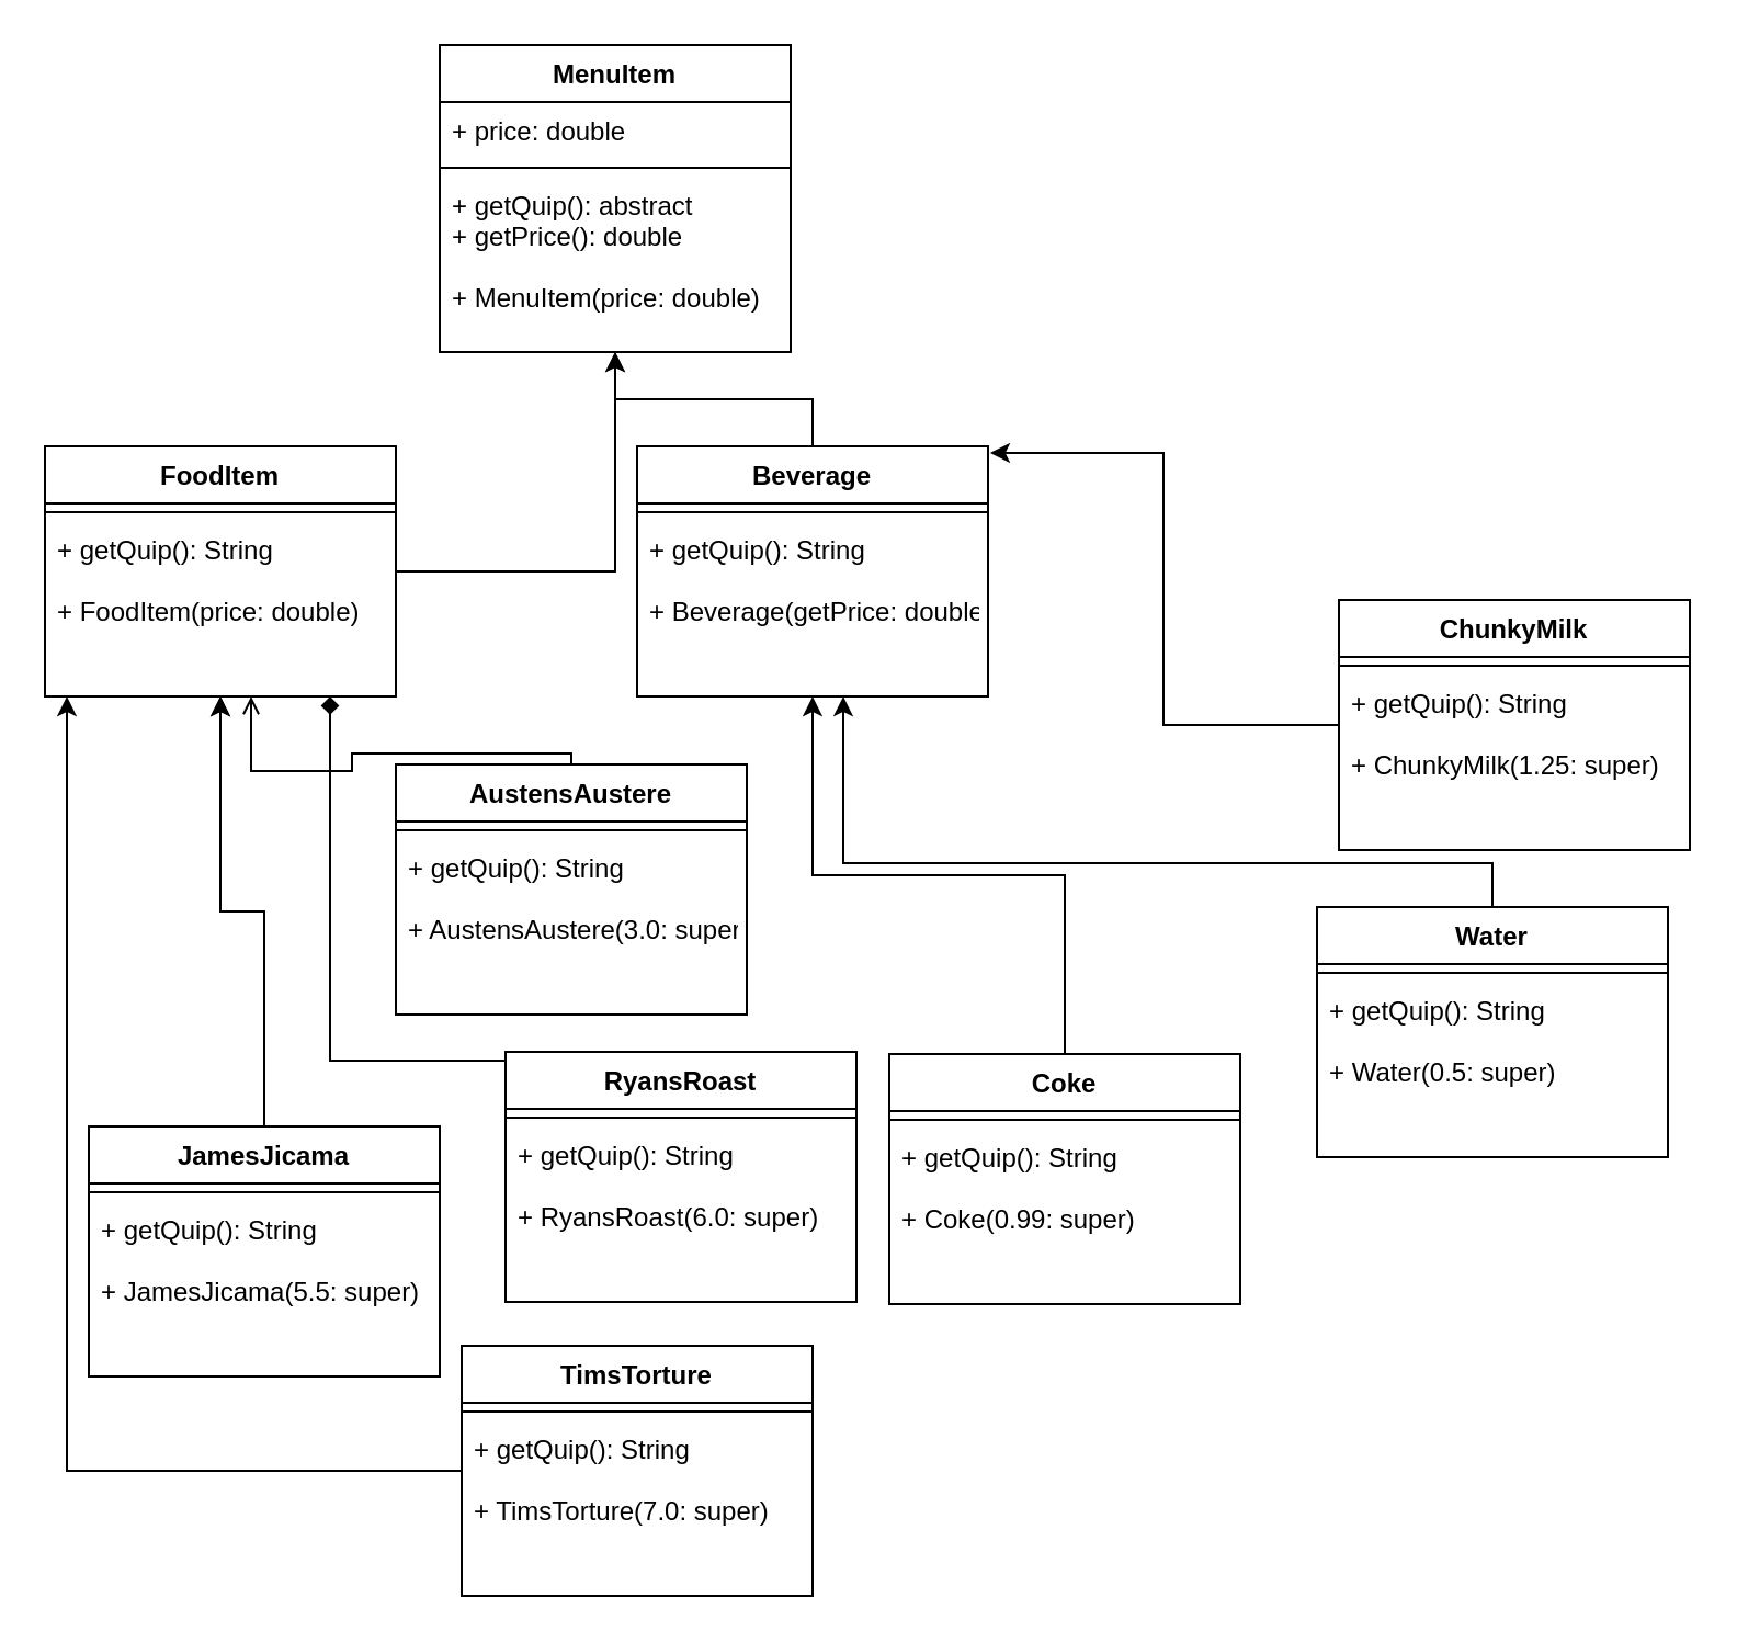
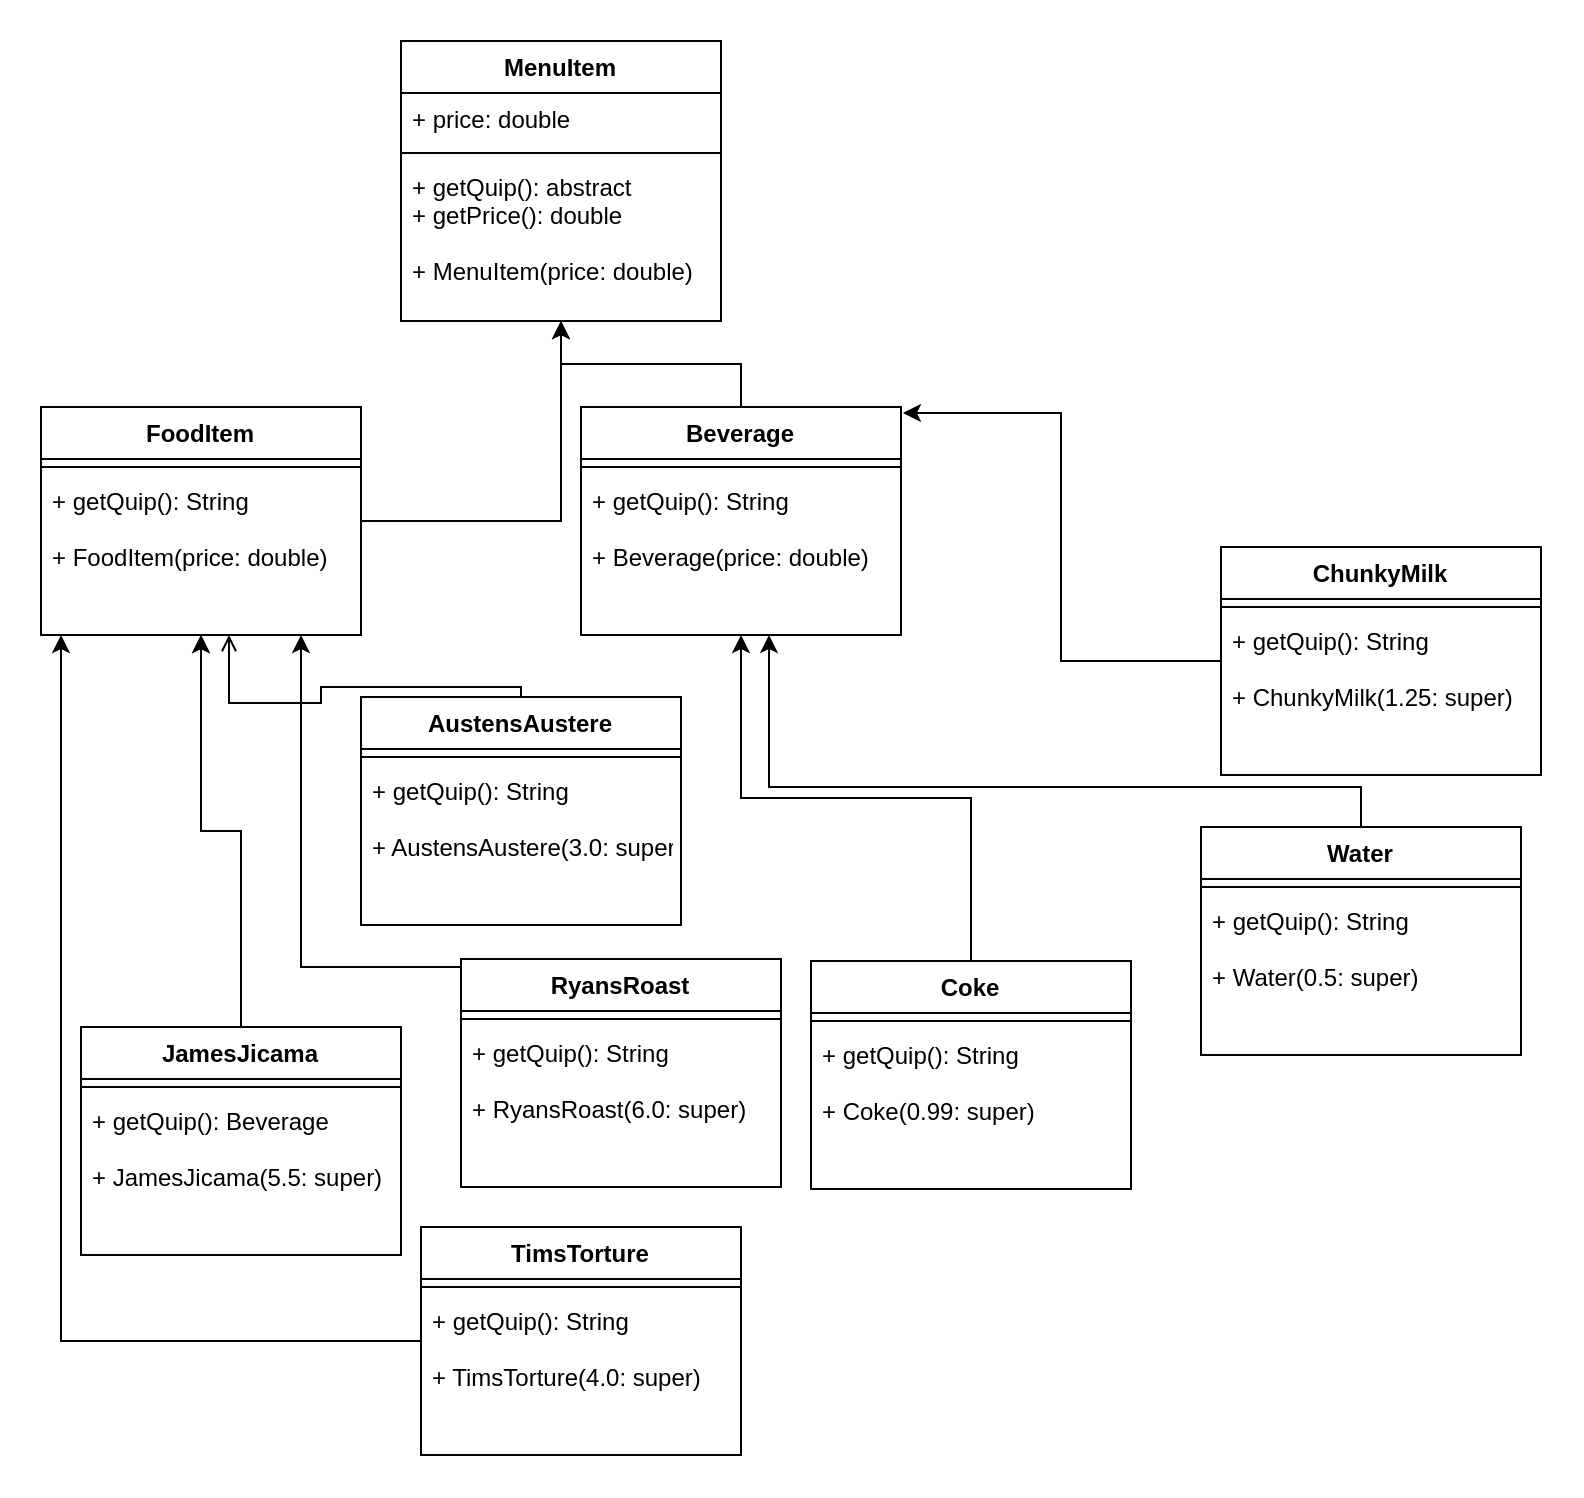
  <mxCell id="0" />
  <mxCell id="1" parent="0" />
  <mxCell id="2" value="MenuItem" style="swimlane;fontStyle=1;align=center;verticalAlign=top;childLayout=stackLayout;horizontal=1;startSize=26;horizontalStack=0;resizeParent=1;resizeParentMax=0;resizeLast=0;collapsible=1;marginBottom=0;" vertex="1" parent="1"><mxGeometry x="200" y="20" width="160" height="140" as="geometry" /></mxCell>
  <mxCell id="3" value="+ price: double" style="text;strokeColor=none;fillColor=none;align=left;verticalAlign=top;spacingLeft=4;spacingRight=4;overflow=hidden;rotatable=0;points=[[0,0.5],[1,0.5]];portConstraint=eastwest;" vertex="1" parent="2"><mxGeometry y="26" width="160" height="26" as="geometry" /></mxCell>
  <mxCell id="4" value="" style="line;strokeWidth=1;fillColor=none;align=left;verticalAlign=middle;spacingTop=-1;spacingLeft=3;spacingRight=3;rotatable=0;labelPosition=right;points=[];portConstraint=eastwest;" vertex="1" parent="2"><mxGeometry y="52" width="160" height="8" as="geometry" /></mxCell>
  <mxCell id="5" value="+ getQuip(): abstract&#10;+ getPrice(): double&#10;&#10;+ MenuItem(price: double)" style="text;strokeColor=none;fillColor=none;align=left;verticalAlign=top;spacingLeft=4;spacingRight=4;overflow=hidden;rotatable=0;points=[[0,0.5],[1,0.5]];portConstraint=eastwest;" vertex="1" parent="2"><mxGeometry y="60" width="160" height="80" as="geometry" /></mxCell>
  <mxCell id="6" value="" style="edgeStyle=orthogonalEdgeStyle;rounded=0;orthogonalLoop=1;jettySize=auto;html=1;" edge="1" parent="1" source="7" target="2"><mxGeometry relative="1" as="geometry"><mxPoint x="100" y="123" as="targetPoint" /></mxGeometry></mxCell>
  <mxCell id="7" value="FoodItem" style="swimlane;fontStyle=1;align=center;verticalAlign=top;childLayout=stackLayout;horizontal=1;startSize=26;horizontalStack=0;resizeParent=1;resizeParentMax=0;resizeLast=0;collapsible=1;marginBottom=0;" vertex="1" parent="1"><mxGeometry x="20" y="203" width="160" height="114" as="geometry" /></mxCell>
  <mxCell id="8" value="" style="line;strokeWidth=1;fillColor=none;align=left;verticalAlign=middle;spacingTop=-1;spacingLeft=3;spacingRight=3;rotatable=0;labelPosition=right;points=[];portConstraint=eastwest;" vertex="1" parent="7"><mxGeometry y="26" width="160" height="8" as="geometry" /></mxCell>
  <mxCell id="9" value="+ getQuip(): String&#10;&#10;+ FoodItem(price: double)" style="text;strokeColor=none;fillColor=none;align=left;verticalAlign=top;spacingLeft=4;spacingRight=4;overflow=hidden;rotatable=0;points=[[0,0.5],[1,0.5]];portConstraint=eastwest;" vertex="1" parent="7"><mxGeometry y="34" width="160" height="80" as="geometry" /></mxCell>
  <mxCell id="10" style="edgeStyle=orthogonalEdgeStyle;rounded=0;orthogonalLoop=1;jettySize=auto;html=1;" edge="1" parent="1" source="11" target="2"><mxGeometry relative="1" as="geometry" /></mxCell>
  <mxCell id="11" value="Beverage" style="swimlane;fontStyle=1;align=center;verticalAlign=top;childLayout=stackLayout;horizontal=1;startSize=26;horizontalStack=0;resizeParent=1;resizeParentMax=0;resizeLast=0;collapsible=1;marginBottom=0;" vertex="1" parent="1"><mxGeometry x="290" y="203" width="160" height="114" as="geometry" /></mxCell>
  <mxCell id="12" value="" style="line;strokeWidth=1;fillColor=none;align=left;verticalAlign=middle;spacingTop=-1;spacingLeft=3;spacingRight=3;rotatable=0;labelPosition=right;points=[];portConstraint=eastwest;" vertex="1" parent="11"><mxGeometry y="26" width="160" height="8" as="geometry" /></mxCell>
- <mxCell id="13" value="+ getQuip(): String&#10;&#10;+ Beverage(getPrice: double)" style="text;strokeColor=none;fillColor=none;align=left;verticalAlign=top;spacingLeft=4;spacingRight=4;overflow=hidden;rotatable=0;points=[[0,0.5],[1,0.5]];portConstraint=eastwest;" vertex="1" parent="11"><mxGeometry y="34" width="160" height="80" as="geometry" /></mxCell>
+ <mxCell id="13" value="+ getQuip(): String&#10;&#10;+ Beverage(price: double)" style="text;strokeColor=none;fillColor=none;align=left;verticalAlign=top;spacingLeft=4;spacingRight=4;overflow=hidden;rotatable=0;points=[[0,0.5],[1,0.5]];portConstraint=eastwest;" vertex="1" parent="11"><mxGeometry y="34" width="160" height="80" as="geometry" /></mxCell>
  <mxCell id="14" value="" style="edgeStyle=orthogonalEdgeStyle;rounded=0;orthogonalLoop=1;jettySize=auto;html=1;endArrow=open;" edge="1" parent="1" source="15" target="7"><mxGeometry relative="1" as="geometry"><Array as="points"><mxPoint x="260" y="343" /><mxPoint x="160" y="343" /><mxPoint x="160" y="351" /><mxPoint x="114" y="351" /></Array></mxGeometry></mxCell>
  <mxCell id="15" value="AustensAustere" style="swimlane;fontStyle=1;align=center;verticalAlign=top;childLayout=stackLayout;horizontal=1;startSize=26;horizontalStack=0;resizeParent=1;resizeParentMax=0;resizeLast=0;collapsible=1;marginBottom=0;" vertex="1" parent="1"><mxGeometry x="180" y="348" width="160" height="114" as="geometry" /></mxCell>
  <mxCell id="16" value="" style="line;strokeWidth=1;fillColor=none;align=left;verticalAlign=middle;spacingTop=-1;spacingLeft=3;spacingRight=3;rotatable=0;labelPosition=right;points=[];portConstraint=eastwest;" vertex="1" parent="15"><mxGeometry y="26" width="160" height="8" as="geometry" /></mxCell>
  <mxCell id="17" value="+ getQuip(): String&#10;&#10;+ AustensAustere(3.0: super)" style="text;strokeColor=none;fillColor=none;align=left;verticalAlign=top;spacingLeft=4;spacingRight=4;overflow=hidden;rotatable=0;points=[[0,0.5],[1,0.5]];portConstraint=eastwest;" vertex="1" parent="15"><mxGeometry y="34" width="160" height="80" as="geometry" /></mxCell>
  <mxCell id="18" style="edgeStyle=orthogonalEdgeStyle;rounded=0;orthogonalLoop=1;jettySize=auto;html=1;entryX=1.006;entryY=0.026;entryDx=0;entryDy=0;entryPerimeter=0;" edge="1" parent="1" source="19" target="11"><mxGeometry relative="1" as="geometry" /></mxCell>
  <mxCell id="19" value="ChunkyMilk" style="swimlane;fontStyle=1;align=center;verticalAlign=top;childLayout=stackLayout;horizontal=1;startSize=26;horizontalStack=0;resizeParent=1;resizeParentMax=0;resizeLast=0;collapsible=1;marginBottom=0;" vertex="1" parent="1"><mxGeometry x="610" y="273" width="160" height="114" as="geometry" /></mxCell>
  <mxCell id="20" value="" style="line;strokeWidth=1;fillColor=none;align=left;verticalAlign=middle;spacingTop=-1;spacingLeft=3;spacingRight=3;rotatable=0;labelPosition=right;points=[];portConstraint=eastwest;" vertex="1" parent="19"><mxGeometry y="26" width="160" height="8" as="geometry" /></mxCell>
  <mxCell id="21" value="+ getQuip(): String&#10;&#10;+ ChunkyMilk(1.25: super)" style="text;strokeColor=none;fillColor=none;align=left;verticalAlign=top;spacingLeft=4;spacingRight=4;overflow=hidden;rotatable=0;points=[[0,0.5],[1,0.5]];portConstraint=eastwest;" vertex="1" parent="19"><mxGeometry y="34" width="160" height="80" as="geometry" /></mxCell>
  <mxCell id="22" style="edgeStyle=orthogonalEdgeStyle;rounded=0;orthogonalLoop=1;jettySize=auto;html=1;" edge="1" parent="1" source="23" target="11"><mxGeometry relative="1" as="geometry" /></mxCell>
  <mxCell id="23" value="Coke" style="swimlane;fontStyle=1;align=center;verticalAlign=top;childLayout=stackLayout;horizontal=1;startSize=26;horizontalStack=0;resizeParent=1;resizeParentMax=0;resizeLast=0;collapsible=1;marginBottom=0;" vertex="1" parent="1"><mxGeometry x="405" y="480" width="160" height="114" as="geometry" /></mxCell>
  <mxCell id="24" value="" style="line;strokeWidth=1;fillColor=none;align=left;verticalAlign=middle;spacingTop=-1;spacingLeft=3;spacingRight=3;rotatable=0;labelPosition=right;points=[];portConstraint=eastwest;" vertex="1" parent="23"><mxGeometry y="26" width="160" height="8" as="geometry" /></mxCell>
  <mxCell id="25" value="+ getQuip(): String&#10;&#10;+ Coke(0.99: super)" style="text;strokeColor=none;fillColor=none;align=left;verticalAlign=top;spacingLeft=4;spacingRight=4;overflow=hidden;rotatable=0;points=[[0,0.5],[1,0.5]];portConstraint=eastwest;" vertex="1" parent="23"><mxGeometry y="34" width="160" height="80" as="geometry" /></mxCell>
  <mxCell id="26" style="edgeStyle=orthogonalEdgeStyle;rounded=0;orthogonalLoop=1;jettySize=auto;html=1;" edge="1" parent="1" source="28" target="7"><mxGeometry relative="1" as="geometry" /></mxCell>
  <mxCell id="27" style="edgeStyle=orthogonalEdgeStyle;rounded=0;orthogonalLoop=1;jettySize=auto;html=1;" edge="1" parent="1" source="28" target="7"><mxGeometry relative="1" as="geometry" /></mxCell>
  <mxCell id="28" value="JamesJicama" style="swimlane;fontStyle=1;align=center;verticalAlign=top;childLayout=stackLayout;horizontal=1;startSize=26;horizontalStack=0;resizeParent=1;resizeParentMax=0;resizeLast=0;collapsible=1;marginBottom=0;" vertex="1" parent="1"><mxGeometry x="40" y="513" width="160" height="114" as="geometry" /></mxCell>
  <mxCell id="29" value="" style="line;strokeWidth=1;fillColor=none;align=left;verticalAlign=middle;spacingTop=-1;spacingLeft=3;spacingRight=3;rotatable=0;labelPosition=right;points=[];portConstraint=eastwest;" vertex="1" parent="28"><mxGeometry y="26" width="160" height="8" as="geometry" /></mxCell>
- <mxCell id="30" value="+ getQuip(): String&#10;&#10;+ JamesJicama(5.5: super)" style="text;strokeColor=none;fillColor=none;align=left;verticalAlign=top;spacingLeft=4;spacingRight=4;overflow=hidden;rotatable=0;points=[[0,0.5],[1,0.5]];portConstraint=eastwest;" vertex="1" parent="28"><mxGeometry y="34" width="160" height="80" as="geometry" /></mxCell>
- <mxCell id="31" style="edgeStyle=orthogonalEdgeStyle;rounded=0;orthogonalLoop=1;jettySize=auto;html=1;endArrow=diamond;" edge="1" parent="1" source="32" target="7"><mxGeometry relative="1" as="geometry"><Array as="points"><mxPoint x="150" y="483" /></Array></mxGeometry></mxCell>
+ <mxCell id="30" value="+ getQuip(): Beverage&#10;&#10;+ JamesJicama(5.5: super)" style="text;strokeColor=none;fillColor=none;align=left;verticalAlign=top;spacingLeft=4;spacingRight=4;overflow=hidden;rotatable=0;points=[[0,0.5],[1,0.5]];portConstraint=eastwest;" vertex="1" parent="28"><mxGeometry y="34" width="160" height="80" as="geometry" /></mxCell>
+ <mxCell id="31" style="edgeStyle=orthogonalEdgeStyle;rounded=0;orthogonalLoop=1;jettySize=auto;html=1;" edge="1" parent="1" source="32" target="7"><mxGeometry relative="1" as="geometry"><Array as="points"><mxPoint x="150" y="483" /></Array></mxGeometry></mxCell>
  <mxCell id="32" value="RyansRoast" style="swimlane;fontStyle=1;align=center;verticalAlign=top;childLayout=stackLayout;horizontal=1;startSize=26;horizontalStack=0;resizeParent=1;resizeParentMax=0;resizeLast=0;collapsible=1;marginBottom=0;" vertex="1" parent="1"><mxGeometry x="230" y="479" width="160" height="114" as="geometry" /></mxCell>
  <mxCell id="33" value="" style="line;strokeWidth=1;fillColor=none;align=left;verticalAlign=middle;spacingTop=-1;spacingLeft=3;spacingRight=3;rotatable=0;labelPosition=right;points=[];portConstraint=eastwest;" vertex="1" parent="32"><mxGeometry y="26" width="160" height="8" as="geometry" /></mxCell>
  <mxCell id="34" value="+ getQuip(): String&#10;&#10;+ RyansRoast(6.0: super)" style="text;strokeColor=none;fillColor=none;align=left;verticalAlign=top;spacingLeft=4;spacingRight=4;overflow=hidden;rotatable=0;points=[[0,0.5],[1,0.5]];portConstraint=eastwest;" vertex="1" parent="32"><mxGeometry y="34" width="160" height="80" as="geometry" /></mxCell>
  <mxCell id="35" style="edgeStyle=orthogonalEdgeStyle;rounded=0;orthogonalLoop=1;jettySize=auto;html=1;" edge="1" parent="1" source="36" target="7"><mxGeometry relative="1" as="geometry"><Array as="points"><mxPoint x="30" y="670" /><mxPoint x="30" y="274" /></Array></mxGeometry></mxCell>
  <mxCell id="36" value="TimsTorture" style="swimlane;fontStyle=1;align=center;verticalAlign=top;childLayout=stackLayout;horizontal=1;startSize=26;horizontalStack=0;resizeParent=1;resizeParentMax=0;resizeLast=0;collapsible=1;marginBottom=0;" vertex="1" parent="1"><mxGeometry x="210" y="613" width="160" height="114" as="geometry" /></mxCell>
  <mxCell id="37" value="" style="line;strokeWidth=1;fillColor=none;align=left;verticalAlign=middle;spacingTop=-1;spacingLeft=3;spacingRight=3;rotatable=0;labelPosition=right;points=[];portConstraint=eastwest;" vertex="1" parent="36"><mxGeometry y="26" width="160" height="8" as="geometry" /></mxCell>
- <mxCell id="38" value="+ getQuip(): String&#10;&#10;+ TimsTorture(7.0: super)" style="text;strokeColor=none;fillColor=none;align=left;verticalAlign=top;spacingLeft=4;spacingRight=4;overflow=hidden;rotatable=0;points=[[0,0.5],[1,0.5]];portConstraint=eastwest;" vertex="1" parent="36"><mxGeometry y="34" width="160" height="80" as="geometry" /></mxCell>
+ <mxCell id="38" value="+ getQuip(): String&#10;&#10;+ TimsTorture(4.0: super)" style="text;strokeColor=none;fillColor=none;align=left;verticalAlign=top;spacingLeft=4;spacingRight=4;overflow=hidden;rotatable=0;points=[[0,0.5],[1,0.5]];portConstraint=eastwest;" vertex="1" parent="36"><mxGeometry y="34" width="160" height="80" as="geometry" /></mxCell>
  <mxCell id="39" style="edgeStyle=orthogonalEdgeStyle;rounded=0;orthogonalLoop=1;jettySize=auto;html=1;" edge="1" parent="1" source="40" target="11"><mxGeometry relative="1" as="geometry"><Array as="points"><mxPoint x="680" y="393" /><mxPoint x="384" y="393" /></Array></mxGeometry></mxCell>
  <mxCell id="40" value="Water" style="swimlane;fontStyle=1;align=center;verticalAlign=top;childLayout=stackLayout;horizontal=1;startSize=26;horizontalStack=0;resizeParent=1;resizeParentMax=0;resizeLast=0;collapsible=1;marginBottom=0;" vertex="1" parent="1"><mxGeometry x="600" y="413" width="160" height="114" as="geometry" /></mxCell>
  <mxCell id="41" value="" style="line;strokeWidth=1;fillColor=none;align=left;verticalAlign=middle;spacingTop=-1;spacingLeft=3;spacingRight=3;rotatable=0;labelPosition=right;points=[];portConstraint=eastwest;" vertex="1" parent="40"><mxGeometry y="26" width="160" height="8" as="geometry" /></mxCell>
  <mxCell id="42" value="+ getQuip(): String&#10;&#10;+ Water(0.5: super)" style="text;strokeColor=none;fillColor=none;align=left;verticalAlign=top;spacingLeft=4;spacingRight=4;overflow=hidden;rotatable=0;points=[[0,0.5],[1,0.5]];portConstraint=eastwest;" vertex="1" parent="40"><mxGeometry y="34" width="160" height="80" as="geometry" /></mxCell>
